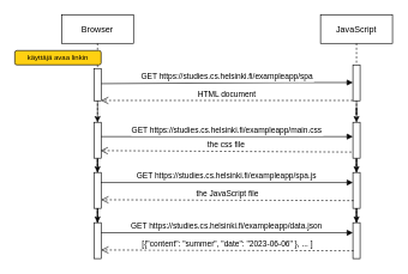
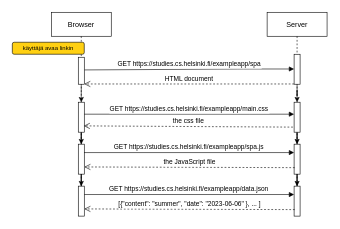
  <mxCell id="0" />
  <mxCell id="1" parent="0" />
  <mxCell id="2" value="Browser" style="shape=umlLifeline;perimeter=lifelinePerimeter;container=1;collapsible=0;recursiveResize=0;rounded=0;shadow=0;strokeWidth=1;" vertex="1" parent="1"><mxGeometry x="85" y="20" width="100" height="340" as="geometry" /></mxCell>
  <mxCell id="3" value="" style="edgeStyle=orthogonalEdgeStyle;rounded=0;orthogonalLoop=1;jettySize=auto;html=1;" edge="1" parent="2" source="7"><mxGeometry relative="1" as="geometry"><mxPoint x="50" y="150" as="targetPoint" /></mxGeometry></mxCell>
  <mxCell id="4" value="" style="edgeStyle=orthogonalEdgeStyle;rounded=0;orthogonalLoop=1;jettySize=auto;html=1;" edge="1" parent="2" source="5" target="6"><mxGeometry relative="1" as="geometry" /></mxCell>
  <mxCell id="5" value="" style="points=[];perimeter=orthogonalPerimeter;rounded=0;shadow=0;strokeWidth=1;" vertex="1" parent="2"><mxGeometry x="45" y="150" width="10" height="50" as="geometry" /></mxCell>
  <mxCell id="6" value="" style="points=[];perimeter=orthogonalPerimeter;rounded=0;shadow=0;strokeWidth=1;" vertex="1" parent="2"><mxGeometry x="45" y="220" width="10" height="50" as="geometry" /></mxCell>
  <mxCell id="7" value="" style="points=[];perimeter=orthogonalPerimeter;rounded=0;shadow=0;strokeWidth=1;" vertex="1" parent="2"><mxGeometry x="45" y="75" width="10" height="45" as="geometry" /></mxCell>
- <mxCell id="8" value="JavaScript" style="shape=umlLifeline;perimeter=lifelinePerimeter;container=1;collapsible=0;recursiveResize=0;rounded=0;shadow=0;strokeWidth=1;" vertex="1" parent="1"><mxGeometry x="445" y="20" width="100" height="290" as="geometry" /></mxCell>
+ <mxCell id="8" value="Server" style="shape=umlLifeline;perimeter=lifelinePerimeter;container=1;collapsible=0;recursiveResize=0;rounded=0;shadow=0;strokeWidth=1;" vertex="1" parent="1"><mxGeometry x="445" y="20" width="100" height="290" as="geometry" /></mxCell>
  <mxCell id="9" value="" style="edgeStyle=orthogonalEdgeStyle;rounded=0;orthogonalLoop=1;jettySize=auto;html=1;" edge="1" parent="8" source="13" target="11"><mxGeometry relative="1" as="geometry" /></mxCell>
  <mxCell id="10" value="" style="edgeStyle=orthogonalEdgeStyle;rounded=0;orthogonalLoop=1;jettySize=auto;html=1;" edge="1" parent="8" source="11" target="12"><mxGeometry relative="1" as="geometry" /></mxCell>
  <mxCell id="11" value="" style="points=[];perimeter=orthogonalPerimeter;rounded=0;shadow=0;strokeWidth=1;" vertex="1" parent="8"><mxGeometry x="45" y="150" width="10" height="50" as="geometry" /></mxCell>
  <mxCell id="12" value="" style="points=[];perimeter=orthogonalPerimeter;rounded=0;shadow=0;strokeWidth=1;" vertex="1" parent="8"><mxGeometry x="45" y="220" width="10" height="50" as="geometry" /></mxCell>
  <mxCell id="13" value="" style="points=[];perimeter=orthogonalPerimeter;rounded=0;shadow=0;strokeWidth=1;" vertex="1" parent="8"><mxGeometry x="45" y="70" width="10" height="50" as="geometry" /></mxCell>
  <mxCell id="14" value="GET https://studies.cs.helsinki.fi/exampleapp/main.css" style="verticalAlign=bottom;endArrow=block;shadow=0;strokeWidth=1;" edge="1" parent="1" source="5" target="11"><mxGeometry relative="1" as="geometry"><mxPoint x="145" y="120" as="sourcePoint" /><mxPoint x="485" y="119.6" as="targetPoint" /><Array as="points"><mxPoint x="405" y="190" /></Array></mxGeometry></mxCell>
  <mxCell id="15" value="the css file" style="verticalAlign=bottom;endArrow=open;dashed=1;endSize=8;shadow=0;strokeWidth=1;exitX=-0.2;exitY=0.831;exitDx=0;exitDy=0;exitPerimeter=0;entryX=0.92;entryY=0.79;entryDx=0;entryDy=0;entryPerimeter=0;" edge="1" parent="1" source="11" target="5"><mxGeometry relative="1" as="geometry"><mxPoint x="145" y="142" as="targetPoint" /><mxPoint x="475" y="140" as="sourcePoint" /></mxGeometry></mxCell>
  <mxCell id="16" value="GET https://studies.cs.helsinki.fi/exampleapp/spa.js" style="verticalAlign=bottom;endArrow=block;shadow=0;strokeWidth=1;exitX=0.957;exitY=0.28;exitDx=0;exitDy=0;exitPerimeter=0;" edge="1" parent="1" source="6" target="12"><mxGeometry relative="1" as="geometry"><mxPoint x="145" y="200" as="sourcePoint" /><mxPoint x="485" y="215" as="targetPoint" /></mxGeometry></mxCell>
  <mxCell id="17" value="the JavaScript file" style="verticalAlign=bottom;endArrow=open;dashed=1;endSize=8;shadow=0;strokeWidth=1;entryX=1.014;entryY=0.76;entryDx=0;entryDy=0;entryPerimeter=0;exitX=0.1;exitY=0.783;exitDx=0;exitDy=0;exitPerimeter=0;" edge="1" parent="1" source="12" target="6"><mxGeometry relative="1" as="geometry"><mxPoint x="145" y="230" as="targetPoint" /><mxPoint x="485" y="228" as="sourcePoint" /></mxGeometry></mxCell>
  <mxCell id="18" style="edgeStyle=orthogonalEdgeStyle;rounded=0;orthogonalLoop=1;jettySize=auto;html=1;" edge="1" parent="1" source="12" target="19"><mxGeometry relative="1" as="geometry" /></mxCell>
  <mxCell id="19" value="" style="points=[];perimeter=orthogonalPerimeter;rounded=0;shadow=0;strokeWidth=1;" vertex="1" parent="1"><mxGeometry x="490" y="310" width="10" height="50" as="geometry" /></mxCell>
  <mxCell id="20" value="GET https://studies.cs.helsinki.fi/exampleapp/data.json" style="verticalAlign=bottom;endArrow=block;shadow=0;strokeWidth=1;exitX=0.957;exitY=0.28;exitDx=0;exitDy=0;exitPerimeter=0;" edge="1" parent="1" source="22" target="19"><mxGeometry relative="1" as="geometry"><mxPoint x="145" y="270" as="sourcePoint" /><mxPoint x="485" y="285" as="targetPoint" /></mxGeometry></mxCell>
  <mxCell id="21" value="[{&quot;content&quot;: &quot;summer&quot;, &quot;date&quot;: &quot;2023-06-06&quot; }, ... ]" style="verticalAlign=bottom;endArrow=open;dashed=1;endSize=8;shadow=0;strokeWidth=1;entryX=1.014;entryY=0.76;entryDx=0;entryDy=0;entryPerimeter=0;exitX=0.1;exitY=0.783;exitDx=0;exitDy=0;exitPerimeter=0;" edge="1" parent="1" source="19" target="22"><mxGeometry relative="1" as="geometry"><mxPoint x="145" y="300" as="targetPoint" /><mxPoint x="485" y="298" as="sourcePoint" /></mxGeometry></mxCell>
  <mxCell id="22" value="" style="points=[];perimeter=orthogonalPerimeter;rounded=0;shadow=0;strokeWidth=1;" vertex="1" parent="1"><mxGeometry x="130" y="310" width="10" height="50" as="geometry" /></mxCell>
  <mxCell id="23" style="edgeStyle=orthogonalEdgeStyle;rounded=0;orthogonalLoop=1;jettySize=auto;html=1;" edge="1" parent="1" source="6" target="22"><mxGeometry relative="1" as="geometry" /></mxCell>
  <mxCell id="24" value="GET https://studies.cs.helsinki.fi/exampleapp/spa" style="verticalAlign=bottom;endArrow=block;shadow=0;strokeWidth=1;exitX=1.033;exitY=0.47;exitDx=0;exitDy=0;exitPerimeter=0;" edge="1" parent="1" source="7"><mxGeometry relative="1" as="geometry"><mxPoint x="145" y="115" as="sourcePoint" /><mxPoint x="490" y="114.58" as="targetPoint" /><Array as="points"><mxPoint x="405" y="114.58" /></Array></mxGeometry></mxCell>
  <mxCell id="25" value="HTML document" style="verticalAlign=bottom;endArrow=open;dashed=1;endSize=8;exitX=0;exitY=0.95;shadow=0;strokeWidth=1;" edge="1" parent="1"><mxGeometry relative="1" as="geometry"><mxPoint x="140" y="139.58" as="targetPoint" /><mxPoint x="490" y="139.58" as="sourcePoint" /></mxGeometry></mxCell>
  <mxCell id="26" value="" style="rounded=1;whiteSpace=wrap;html=1;fillColor=#FFD012;" vertex="1" parent="1"><mxGeometry x="20" y="70" width="120" height="20" as="geometry" /></mxCell>
  <mxCell id="27" value="&lt;font style=&quot;font-size: 10px&quot;&gt;käyttäjä avaa linkin&lt;/font&gt;" style="text;html=1;strokeColor=none;fillColor=none;align=center;verticalAlign=middle;whiteSpace=wrap;rounded=0;" vertex="1" parent="1"><mxGeometry x="25" y="70" width="110" height="20" as="geometry" /></mxCell>
